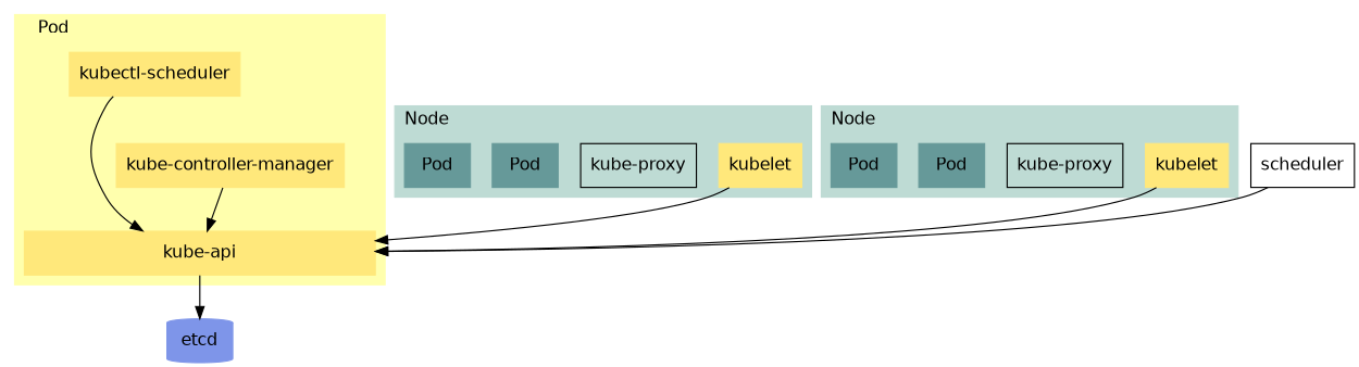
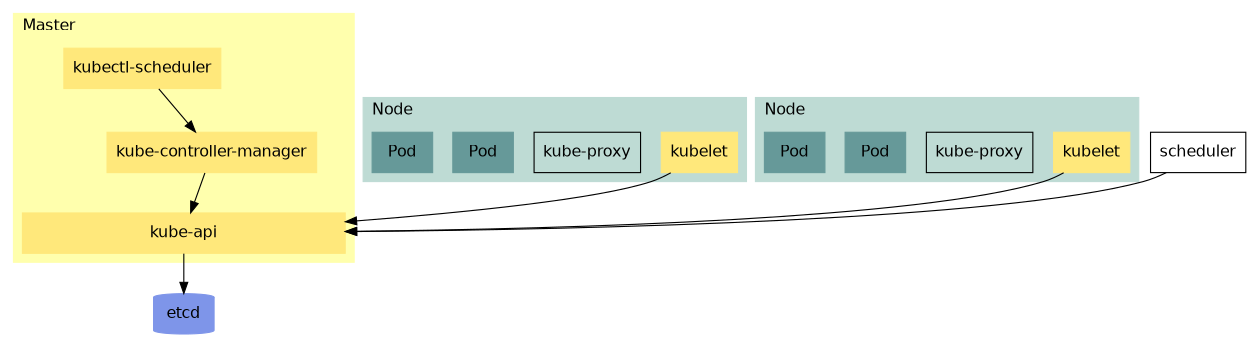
  digraph {
    node [color="#FFE87B" fontname=helvetica shape=box style=filled]
    n1 [label="kube-api" width=4]
    n2 [label="kubectl-scheduler"]
    n3 [label="kube-controller-manager"]
    n4 [label=kubelet]
    n5 [label="kube-proxy" color="" style=""]
    n6 [color="#669999" label=Pod]
    n7 [color="#669999" label=Pod]
    n8 [label=kubelet]
    n9 [label="kube-proxy" color="" style=""]
    n10 [color="#669999" label=Pod]
    n11 [color="#669999" label=Pod]
    etcd [color="#7E95E9" shape=cylinder]
    n13 [label=scheduler color="" style=""]
    subgraph cluster_1 {
      color="#FFFFAD"
      fontname=helvetica
-     label=Pod
+     label=Master
      labeljust=l
      style=filled
      n1
      n2
      n3
    }
    subgraph cluster_2 {
      color="#BEDBD4"
      fontname=helvetica
      label="Node"
      labeljust=l
      style=filled
      n4
      n5
      n6
      n7
    }
    subgraph cluster_3 {
      color="#BEDBD4"
      fontname=helvetica
      label="Node"
      labeljust=l
      style=filled
      n8
      n9
      n10
      n11
    }
    n1 -> etcd
-   n2 -> n1
+   n2 -> n3
    n3 -> n1
    n4 -> n1
    n8 -> n1
    n13 -> n1
  }
